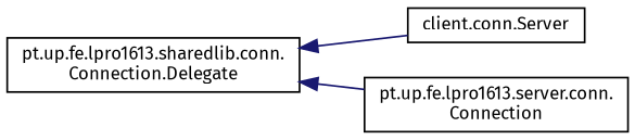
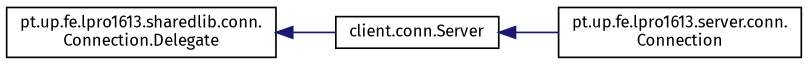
  digraph {
    fontname="Fira Sans"
    rankdir=LR
    node [color=black fillcolor=white fontname="Fira Sans" fontsize=10 shape=record style=filled]
    edge [color=midnightblue dir=back fontname="Fira Sans" fontsize=10 labelfontname=Helvetica labelfontsize=10 style=solid]
    n1 [height=0.2 label="pt.up.fe.lpro1613.sharedlib.conn.\lConnection.Delegate" width=0.4]
    n2 [height=0.2 label="client.conn.Server" width=0.4]
    n3 [height=0.2 label="pt.up.fe.lpro1613.server.conn.\lConnection" width=0.4]
    n1 -> n2
-   n1 -> n3
+   n2 -> n3
  }
